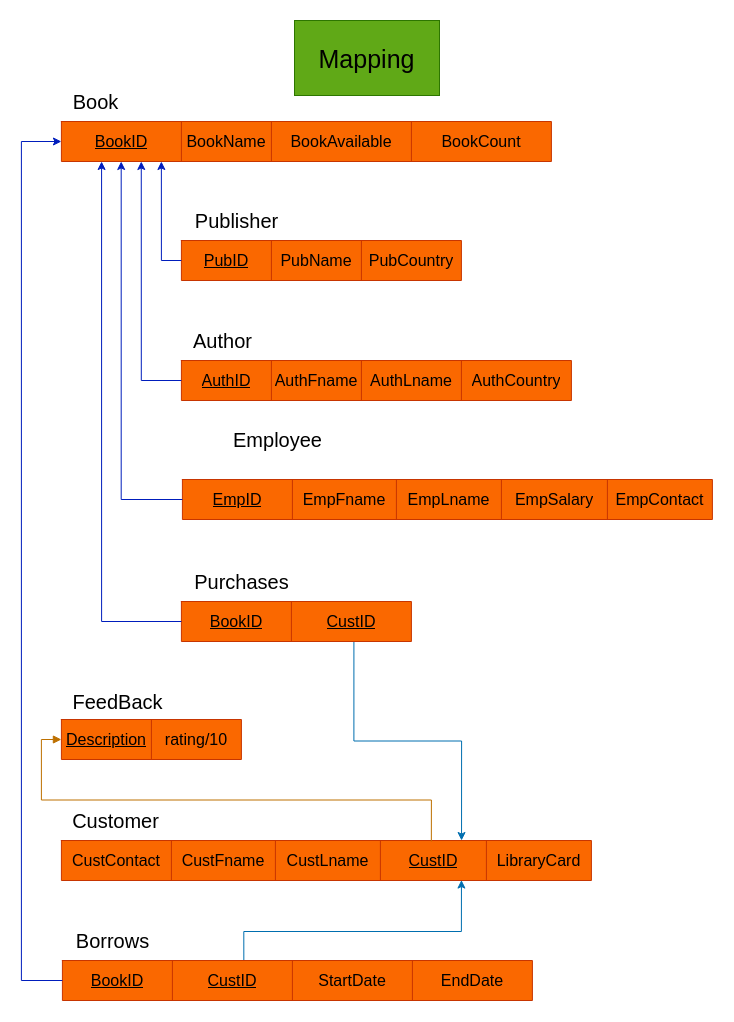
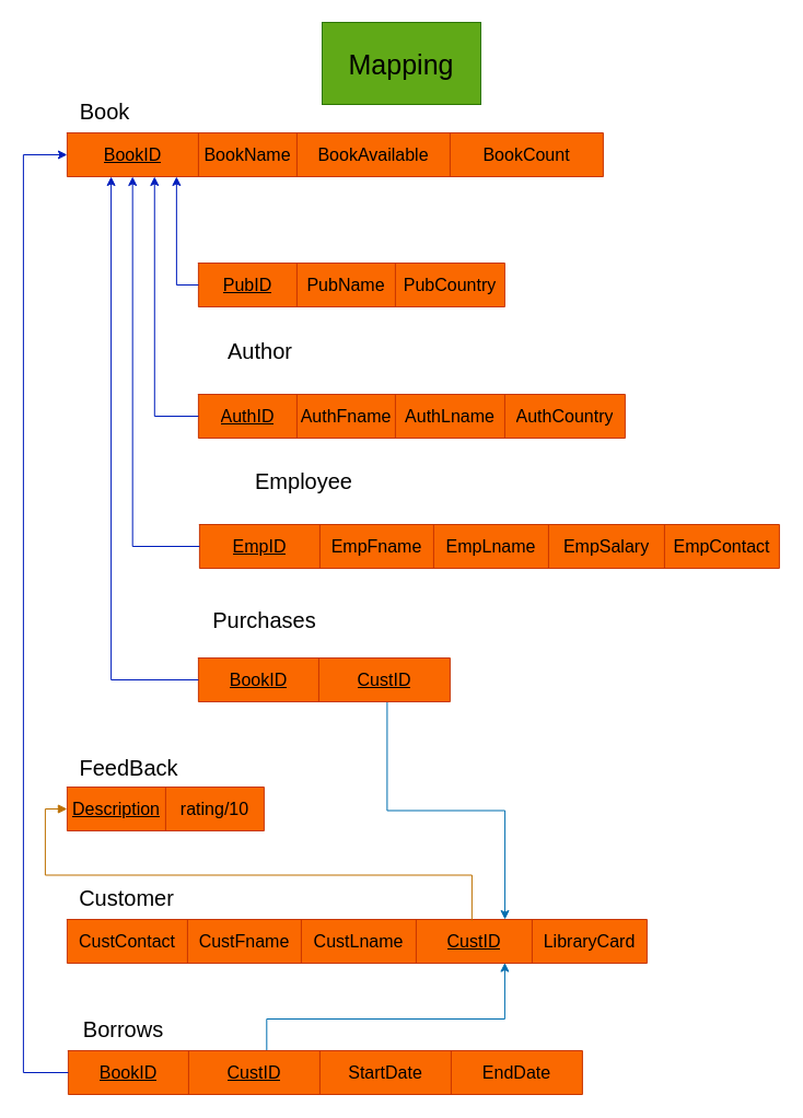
  <mxCell id="0" />
  <mxCell id="1" parent="0" />
  <mxCell id="2" value="" style="shape=table;startSize=0;container=1;collapsible=0;childLayout=tableLayout;fontSize=16;fillColor=#fa6800;fontColor=#000000;strokeColor=#C73500;" parent="1" vertex="1"><mxGeometry x="60.91" y="121" width="490.0" height="40" as="geometry" /></mxCell>
  <mxCell id="3" value="" style="shape=tableRow;horizontal=0;startSize=0;swimlaneHead=0;swimlaneBody=0;strokeColor=inherit;top=0;left=0;bottom=0;right=0;collapsible=0;dropTarget=0;fillColor=none;points=[[0,0.5],[1,0.5]];portConstraint=eastwest;fontSize=16;" parent="2" vertex="1"><mxGeometry width="490.0" height="40" as="geometry" /></mxCell>
  <mxCell id="4" value="&lt;u&gt;BookID&lt;/u&gt;" style="shape=partialRectangle;html=1;whiteSpace=wrap;connectable=0;strokeColor=inherit;overflow=hidden;fillColor=none;top=0;left=0;bottom=0;right=0;pointerEvents=1;fontSize=16;" parent="3" vertex="1"><mxGeometry width="120" height="40" as="geometry"><mxRectangle width="120" height="40" as="alternateBounds" /></mxGeometry></mxCell>
  <mxCell id="5" value="BookName" style="shape=partialRectangle;html=1;whiteSpace=wrap;connectable=0;strokeColor=inherit;overflow=hidden;fillColor=none;top=0;left=0;bottom=0;right=0;pointerEvents=1;fontSize=16;" parent="3" vertex="1"><mxGeometry x="120" width="90" height="40" as="geometry"><mxRectangle width="90" height="40" as="alternateBounds" /></mxGeometry></mxCell>
  <mxCell id="6" value="BookAvailable" style="shape=partialRectangle;html=1;whiteSpace=wrap;connectable=0;strokeColor=inherit;overflow=hidden;fillColor=none;top=0;left=0;bottom=0;right=0;pointerEvents=1;fontSize=16;" parent="3" vertex="1"><mxGeometry x="210" width="140" height="40" as="geometry"><mxRectangle width="140" height="40" as="alternateBounds" /></mxGeometry></mxCell>
  <mxCell id="7" value="BookCount" style="shape=partialRectangle;html=1;whiteSpace=wrap;connectable=0;strokeColor=inherit;overflow=hidden;fillColor=none;top=0;left=0;bottom=0;right=0;pointerEvents=1;fontSize=16;" parent="3" vertex="1"><mxGeometry x="350" width="140" height="40" as="geometry"><mxRectangle width="140" height="40" as="alternateBounds" /></mxGeometry></mxCell>
  <mxCell id="8" value="&lt;font style=&quot;font-size: 20px;&quot;&gt;Book&lt;/font&gt;" style="text;html=1;align=center;verticalAlign=middle;resizable=0;points=[];autosize=1;strokeColor=none;fillColor=none;" parent="1" vertex="1"><mxGeometry x="59.91" y="81" width="70" height="40" as="geometry" /></mxCell>
  <mxCell id="9" value="&lt;font style=&quot;font-size: 20px;&quot;&gt;Employee&lt;/font&gt;" style="text;html=1;align=center;verticalAlign=middle;resizable=0;points=[];autosize=1;strokeColor=none;fillColor=none;" parent="1" vertex="1"><mxGeometry x="221.91" y="419" width="110" height="40" as="geometry" /></mxCell>
  <mxCell id="10" value="&lt;font style=&quot;font-size: 20px;&quot;&gt;Customer&lt;/font&gt;" style="text;html=1;align=center;verticalAlign=middle;resizable=0;points=[];autosize=1;strokeColor=none;fillColor=none;" parent="1" vertex="1"><mxGeometry x="59.91" y="800" width="110" height="40" as="geometry" /></mxCell>
  <mxCell id="11" value="" style="shape=table;startSize=0;container=1;collapsible=0;childLayout=tableLayout;fontSize=16;fillColor=#fa6800;fontColor=#000000;strokeColor=#C73500;" parent="1" vertex="1"><mxGeometry x="60.91" y="840" width="530" height="40" as="geometry" /></mxCell>
  <mxCell id="12" value="" style="shape=tableRow;horizontal=0;startSize=0;swimlaneHead=0;swimlaneBody=0;strokeColor=inherit;top=0;left=0;bottom=0;right=0;collapsible=0;dropTarget=0;fillColor=none;points=[[0,0.5],[1,0.5]];portConstraint=eastwest;fontSize=16;" parent="11" vertex="1"><mxGeometry width="530" height="40" as="geometry" /></mxCell>
  <mxCell id="13" value="CustContact" style="shape=partialRectangle;html=1;whiteSpace=wrap;connectable=0;strokeColor=inherit;overflow=hidden;fillColor=none;top=0;left=0;bottom=0;right=0;pointerEvents=1;fontSize=16;" parent="12" vertex="1"><mxGeometry width="110" height="40" as="geometry"><mxRectangle width="110" height="40" as="alternateBounds" /></mxGeometry></mxCell>
  <mxCell id="14" value="CustFname" style="shape=partialRectangle;html=1;whiteSpace=wrap;connectable=0;strokeColor=inherit;overflow=hidden;fillColor=none;top=0;left=0;bottom=0;right=0;pointerEvents=1;fontSize=16;" parent="12" vertex="1"><mxGeometry x="110" width="104" height="40" as="geometry"><mxRectangle width="104" height="40" as="alternateBounds" /></mxGeometry></mxCell>
  <mxCell id="15" value="CustLname" style="shape=partialRectangle;html=1;whiteSpace=wrap;connectable=0;strokeColor=inherit;overflow=hidden;fillColor=none;top=0;left=0;bottom=0;right=0;pointerEvents=1;fontSize=16;" parent="12" vertex="1"><mxGeometry x="214" width="105" height="40" as="geometry"><mxRectangle width="105" height="40" as="alternateBounds" /></mxGeometry></mxCell>
  <mxCell id="16" value="&lt;u&gt;CustID&lt;/u&gt;" style="shape=partialRectangle;html=1;whiteSpace=wrap;connectable=0;strokeColor=inherit;overflow=hidden;fillColor=none;top=0;left=0;bottom=0;right=0;pointerEvents=1;fontSize=16;" parent="12" vertex="1"><mxGeometry x="319" width="106" height="40" as="geometry"><mxRectangle width="106" height="40" as="alternateBounds" /></mxGeometry></mxCell>
  <mxCell id="17" value="LibraryCard" style="shape=partialRectangle;html=1;whiteSpace=wrap;connectable=0;strokeColor=inherit;overflow=hidden;fillColor=none;top=0;left=0;bottom=0;right=0;pointerEvents=1;fontSize=16;" parent="12" vertex="1"><mxGeometry x="425" width="105" height="40" as="geometry"><mxRectangle width="105" height="40" as="alternateBounds" /></mxGeometry></mxCell>
  <mxCell id="18" value="&lt;font style=&quot;font-size: 20px;&quot;&gt;FeedBack&lt;/font&gt;" style="text;html=1;align=center;verticalAlign=middle;resizable=0;points=[];autosize=1;strokeColor=none;fillColor=none;" parent="1" vertex="1"><mxGeometry x="61.91" y="681" width="110" height="40" as="geometry" /></mxCell>
  <mxCell id="19" value="" style="shape=table;startSize=0;container=1;collapsible=0;childLayout=tableLayout;fontSize=16;fillColor=#fa6800;fontColor=#000000;strokeColor=#C73500;" parent="1" vertex="1"><mxGeometry x="60.91" y="719" width="180.0" height="40" as="geometry" /></mxCell>
  <mxCell id="20" value="" style="shape=tableRow;horizontal=0;startSize=0;swimlaneHead=0;swimlaneBody=0;strokeColor=inherit;top=0;left=0;bottom=0;right=0;collapsible=0;dropTarget=0;fillColor=none;points=[[0,0.5],[1,0.5]];portConstraint=eastwest;fontSize=16;" parent="19" vertex="1"><mxGeometry width="180.0" height="40" as="geometry" /></mxCell>
  <mxCell id="21" value="&lt;u&gt;Description&lt;/u&gt;" style="shape=partialRectangle;html=1;whiteSpace=wrap;connectable=0;strokeColor=inherit;overflow=hidden;fillColor=none;top=0;left=0;bottom=0;right=0;pointerEvents=1;fontSize=16;" parent="20" vertex="1"><mxGeometry width="90" height="40" as="geometry"><mxRectangle width="90" height="40" as="alternateBounds" /></mxGeometry></mxCell>
  <mxCell id="22" value="rating/10" style="shape=partialRectangle;html=1;whiteSpace=wrap;connectable=0;strokeColor=inherit;overflow=hidden;fillColor=none;top=0;left=0;bottom=0;right=0;pointerEvents=1;fontSize=16;" parent="20" vertex="1"><mxGeometry x="90" width="90" height="40" as="geometry"><mxRectangle width="90" height="40" as="alternateBounds" /></mxGeometry></mxCell>
- <mxCell id="23" value="&lt;font style=&quot;font-size: 20px;&quot;&gt;Purchases&lt;/font&gt;" style="text;html=1;align=center;verticalAlign=middle;resizable=0;points=[];autosize=1;strokeColor=none;fillColor=none;" parent="1" vertex="1"><mxGeometry x="180.91" y="561" width="120" height="40" as="geometry" /></mxCell>
+ <mxCell id="23" value="&lt;font style=&quot;font-size: 20px;&quot;&gt;Purchases&lt;/font&gt;" style="text;html=1;align=center;verticalAlign=middle;resizable=0;points=[];autosize=1;strokeColor=none;fillColor=none;" parent="1" vertex="1"><mxGeometry x="180.91" y="546" width="120" height="40" as="geometry" /></mxCell>
  <mxCell id="24" style="edgeStyle=orthogonalEdgeStyle;rounded=0;orthogonalLoop=1;jettySize=auto;html=1;exitX=0.75;exitY=1;exitDx=0;exitDy=0;entryX=0.755;entryY=0;entryDx=0;entryDy=0;entryPerimeter=0;fillColor=#1ba1e2;strokeColor=#006EAF;" edge="1" parent="1" source="25" target="12"><mxGeometry relative="1" as="geometry"><mxPoint x="460.91" y="831" as="targetPoint" /></mxGeometry></mxCell>
  <mxCell id="25" value="" style="shape=table;startSize=0;container=1;collapsible=0;childLayout=tableLayout;fontSize=16;fillColor=#fa6800;fontColor=#000000;strokeColor=#C73500;" parent="1" vertex="1"><mxGeometry x="180.91" y="601" width="230" height="40" as="geometry" /></mxCell>
  <mxCell id="26" value="" style="shape=tableRow;horizontal=0;startSize=0;swimlaneHead=0;swimlaneBody=0;strokeColor=inherit;top=0;left=0;bottom=0;right=0;collapsible=0;dropTarget=0;fillColor=none;points=[[0,0.5],[1,0.5]];portConstraint=eastwest;fontSize=16;" parent="25" vertex="1"><mxGeometry width="230" height="40" as="geometry" /></mxCell>
  <mxCell id="27" value="&lt;u&gt;BookID&lt;/u&gt;" style="shape=partialRectangle;html=1;whiteSpace=wrap;connectable=0;strokeColor=inherit;overflow=hidden;fillColor=none;top=0;left=0;bottom=0;right=0;pointerEvents=1;fontSize=16;" parent="26" vertex="1"><mxGeometry width="110" height="40" as="geometry"><mxRectangle width="110" height="40" as="alternateBounds" /></mxGeometry></mxCell>
  <mxCell id="28" value="&lt;u&gt;CustID&lt;/u&gt;" style="shape=partialRectangle;html=1;whiteSpace=wrap;connectable=0;strokeColor=inherit;overflow=hidden;fillColor=none;top=0;left=0;bottom=0;right=0;pointerEvents=1;fontSize=16;" parent="26" vertex="1"><mxGeometry x="110" width="120" height="40" as="geometry"><mxRectangle width="120" height="40" as="alternateBounds" /></mxGeometry></mxCell>
  <mxCell id="29" value="&lt;font style=&quot;font-size: 20px;&quot;&gt;Borrows&lt;/font&gt;" style="text;html=1;align=center;verticalAlign=middle;resizable=0;points=[];autosize=1;strokeColor=none;fillColor=none;" parent="1" vertex="1"><mxGeometry x="61.91" y="920" width="100" height="40" as="geometry" /></mxCell>
  <mxCell id="30" style="edgeStyle=orthogonalEdgeStyle;rounded=0;orthogonalLoop=1;jettySize=auto;html=1;exitX=0.386;exitY=0.004;exitDx=0;exitDy=0;entryX=0.751;entryY=1.014;entryDx=0;entryDy=0;exitPerimeter=0;fillColor=#1ba1e2;strokeColor=#006EAF;entryPerimeter=0;" edge="1" parent="1" source="32"><mxGeometry relative="1" as="geometry"><mxPoint x="243.45" y="960.4" as="sourcePoint" /><mxPoint x="460.94" y="879.56" as="targetPoint" /><Array as="points"><mxPoint x="242.91" y="931" /><mxPoint x="460.91" y="931" /></Array></mxGeometry></mxCell>
  <mxCell id="31" value="" style="shape=table;startSize=0;container=1;collapsible=0;childLayout=tableLayout;fontSize=16;fillColor=#fa6800;fontColor=#000000;strokeColor=#C73500;" parent="1" vertex="1"><mxGeometry x="61.91" y="960" width="470" height="40" as="geometry" /></mxCell>
  <mxCell id="32" value="" style="shape=tableRow;horizontal=0;startSize=0;swimlaneHead=0;swimlaneBody=0;strokeColor=inherit;top=0;left=0;bottom=0;right=0;collapsible=0;dropTarget=0;fillColor=none;points=[[0,0.5],[1,0.5]];portConstraint=eastwest;fontSize=16;" parent="31" vertex="1"><mxGeometry width="470" height="40" as="geometry" /></mxCell>
  <mxCell id="33" value="&lt;u&gt;BookID&lt;/u&gt;" style="shape=partialRectangle;html=1;whiteSpace=wrap;connectable=0;strokeColor=inherit;overflow=hidden;fillColor=none;top=0;left=0;bottom=0;right=0;pointerEvents=1;fontSize=16;" parent="32" vertex="1"><mxGeometry width="110" height="40" as="geometry"><mxRectangle width="110" height="40" as="alternateBounds" /></mxGeometry></mxCell>
  <mxCell id="34" value="&lt;u&gt;CustID&lt;/u&gt;" style="shape=partialRectangle;html=1;whiteSpace=wrap;connectable=0;strokeColor=inherit;overflow=hidden;fillColor=none;top=0;left=0;bottom=0;right=0;pointerEvents=1;fontSize=16;" parent="32" vertex="1"><mxGeometry x="110" width="120" height="40" as="geometry"><mxRectangle width="120" height="40" as="alternateBounds" /></mxGeometry></mxCell>
  <mxCell id="35" value="StartDate" style="shape=partialRectangle;html=1;whiteSpace=wrap;connectable=0;strokeColor=inherit;overflow=hidden;fillColor=none;top=0;left=0;bottom=0;right=0;pointerEvents=1;fontSize=16;" parent="32" vertex="1"><mxGeometry x="230" width="120" height="40" as="geometry"><mxRectangle width="120" height="40" as="alternateBounds" /></mxGeometry></mxCell>
  <mxCell id="36" value="EndDate" style="shape=partialRectangle;html=1;whiteSpace=wrap;connectable=0;strokeColor=inherit;overflow=hidden;fillColor=none;top=0;left=0;bottom=0;right=0;pointerEvents=1;fontSize=16;" parent="32" vertex="1"><mxGeometry x="350" width="120" height="40" as="geometry"><mxRectangle width="120" height="40" as="alternateBounds" /></mxGeometry></mxCell>
  <mxCell id="37" value="" style="shape=table;startSize=0;container=1;collapsible=0;childLayout=tableLayout;fontSize=16;fillColor=#fa6800;fontColor=#000000;strokeColor=#C73500;" parent="1" vertex="1"><mxGeometry x="180.91" y="360" width="390" height="40" as="geometry" /></mxCell>
  <mxCell id="38" value="" style="shape=tableRow;horizontal=0;startSize=0;swimlaneHead=0;swimlaneBody=0;strokeColor=inherit;top=0;left=0;bottom=0;right=0;collapsible=0;dropTarget=0;fillColor=none;points=[[0,0.5],[1,0.5]];portConstraint=eastwest;fontSize=16;" parent="37" vertex="1"><mxGeometry width="390" height="40" as="geometry" /></mxCell>
  <mxCell id="39" value="&lt;u&gt;AuthID&lt;/u&gt;" style="shape=partialRectangle;html=1;whiteSpace=wrap;connectable=0;strokeColor=inherit;overflow=hidden;fillColor=none;top=0;left=0;bottom=0;right=0;pointerEvents=1;fontSize=16;" parent="38" vertex="1"><mxGeometry width="90" height="40" as="geometry"><mxRectangle width="90" height="40" as="alternateBounds" /></mxGeometry></mxCell>
  <mxCell id="40" value="AuthFname" style="shape=partialRectangle;html=1;whiteSpace=wrap;connectable=0;strokeColor=inherit;overflow=hidden;fillColor=none;top=0;left=0;bottom=0;right=0;pointerEvents=1;fontSize=16;" parent="38" vertex="1"><mxGeometry x="90" width="90" height="40" as="geometry"><mxRectangle width="90" height="40" as="alternateBounds" /></mxGeometry></mxCell>
  <mxCell id="41" value="AuthLname" style="shape=partialRectangle;html=1;whiteSpace=wrap;connectable=0;strokeColor=inherit;overflow=hidden;fillColor=none;top=0;left=0;bottom=0;right=0;pointerEvents=1;fontSize=16;" parent="38" vertex="1"><mxGeometry x="180" width="100" height="40" as="geometry"><mxRectangle width="100" height="40" as="alternateBounds" /></mxGeometry></mxCell>
  <mxCell id="42" value="AuthCountry" style="shape=partialRectangle;html=1;whiteSpace=wrap;connectable=0;strokeColor=inherit;overflow=hidden;fillColor=none;top=0;left=0;bottom=0;right=0;pointerEvents=1;fontSize=16;" parent="38" vertex="1"><mxGeometry x="280" width="110" height="40" as="geometry"><mxRectangle width="110" height="40" as="alternateBounds" /></mxGeometry></mxCell>
- <mxCell id="43" value="&lt;font style=&quot;font-size: 20px;&quot;&gt;Author&lt;/font&gt;" style="text;html=1;align=center;verticalAlign=middle;resizable=0;points=[];autosize=1;strokeColor=none;fillColor=none;" parent="1" vertex="1"><mxGeometry x="181.91" y="320" width="80" height="40" as="geometry" /></mxCell>
+ <mxCell id="43" value="&lt;font style=&quot;font-size: 20px;&quot;&gt;Author&lt;/font&gt;" style="text;html=1;align=center;verticalAlign=middle;resizable=0;points=[];autosize=1;strokeColor=none;fillColor=none;" parent="1" vertex="1"><mxGeometry x="196.91" y="300" width="80" height="40" as="geometry" /></mxCell>
  <mxCell id="44" value="" style="shape=table;startSize=0;container=1;collapsible=0;childLayout=tableLayout;fontSize=16;fillColor=#fa6800;fontColor=#000000;strokeColor=#C73500;" parent="1" vertex="1"><mxGeometry x="180.91" y="240" width="280" height="40" as="geometry" /></mxCell>
  <mxCell id="45" value="" style="shape=tableRow;horizontal=0;startSize=0;swimlaneHead=0;swimlaneBody=0;strokeColor=inherit;top=0;left=0;bottom=0;right=0;collapsible=0;dropTarget=0;fillColor=none;points=[[0,0.5],[1,0.5]];portConstraint=eastwest;fontSize=16;" parent="44" vertex="1"><mxGeometry width="280" height="40" as="geometry" /></mxCell>
  <mxCell id="46" value="&lt;u&gt;PubID&lt;/u&gt;" style="shape=partialRectangle;html=1;whiteSpace=wrap;connectable=0;strokeColor=inherit;overflow=hidden;fillColor=none;top=0;left=0;bottom=0;right=0;pointerEvents=1;fontSize=16;" parent="45" vertex="1"><mxGeometry width="90" height="40" as="geometry"><mxRectangle width="90" height="40" as="alternateBounds" /></mxGeometry></mxCell>
  <mxCell id="47" value="PubName" style="shape=partialRectangle;html=1;whiteSpace=wrap;connectable=0;strokeColor=inherit;overflow=hidden;fillColor=none;top=0;left=0;bottom=0;right=0;pointerEvents=1;fontSize=16;" parent="45" vertex="1"><mxGeometry x="90" width="90" height="40" as="geometry"><mxRectangle width="90" height="40" as="alternateBounds" /></mxGeometry></mxCell>
  <mxCell id="48" value="PubCountry" style="shape=partialRectangle;html=1;whiteSpace=wrap;connectable=0;strokeColor=inherit;overflow=hidden;fillColor=none;top=0;left=0;bottom=0;right=0;pointerEvents=1;fontSize=16;" parent="45" vertex="1"><mxGeometry x="180" width="100" height="40" as="geometry"><mxRectangle width="100" height="40" as="alternateBounds" /></mxGeometry></mxCell>
- <mxCell id="49" value="&lt;font style=&quot;font-size: 20px;&quot;&gt;Publisher&lt;/font&gt;" style="text;html=1;align=center;verticalAlign=middle;resizable=0;points=[];autosize=1;strokeColor=none;fillColor=none;" parent="1" vertex="1"><mxGeometry x="180.91" y="200" width="110" height="40" as="geometry" /></mxCell>
  <mxCell id="50" value="" style="shape=table;startSize=0;container=1;collapsible=0;childLayout=tableLayout;fontSize=16;fillColor=#fa6800;fontColor=#000000;strokeColor=#C73500;" vertex="1" parent="1"><mxGeometry x="181.91" y="479" width="530" height="40" as="geometry" /></mxCell>
  <mxCell id="51" value="" style="shape=tableRow;horizontal=0;startSize=0;swimlaneHead=0;swimlaneBody=0;strokeColor=inherit;top=0;left=0;bottom=0;right=0;collapsible=0;dropTarget=0;fillColor=none;points=[[0,0.5],[1,0.5]];portConstraint=eastwest;fontSize=16;" vertex="1" parent="50"><mxGeometry width="530" height="40" as="geometry" /></mxCell>
  <mxCell id="52" value="&lt;u&gt;EmpID&lt;/u&gt;" style="shape=partialRectangle;html=1;whiteSpace=wrap;connectable=0;strokeColor=inherit;overflow=hidden;fillColor=none;top=0;left=0;bottom=0;right=0;pointerEvents=1;fontSize=16;" vertex="1" parent="51"><mxGeometry width="110" height="40" as="geometry"><mxRectangle width="110" height="40" as="alternateBounds" /></mxGeometry></mxCell>
  <mxCell id="53" value="EmpFname" style="shape=partialRectangle;html=1;whiteSpace=wrap;connectable=0;strokeColor=inherit;overflow=hidden;fillColor=none;top=0;left=0;bottom=0;right=0;pointerEvents=1;fontSize=16;" vertex="1" parent="51"><mxGeometry x="110" width="104" height="40" as="geometry"><mxRectangle width="104" height="40" as="alternateBounds" /></mxGeometry></mxCell>
  <mxCell id="54" value="EmpLname" style="shape=partialRectangle;html=1;whiteSpace=wrap;connectable=0;strokeColor=inherit;overflow=hidden;fillColor=none;top=0;left=0;bottom=0;right=0;pointerEvents=1;fontSize=16;" vertex="1" parent="51"><mxGeometry x="214" width="105" height="40" as="geometry"><mxRectangle width="105" height="40" as="alternateBounds" /></mxGeometry></mxCell>
  <mxCell id="55" value="EmpSalary" style="shape=partialRectangle;html=1;whiteSpace=wrap;connectable=0;strokeColor=inherit;overflow=hidden;fillColor=none;top=0;left=0;bottom=0;right=0;pointerEvents=1;fontSize=16;" vertex="1" parent="51"><mxGeometry x="319" width="106" height="40" as="geometry"><mxRectangle width="106" height="40" as="alternateBounds" /></mxGeometry></mxCell>
  <mxCell id="56" value="EmpContact" style="shape=partialRectangle;html=1;whiteSpace=wrap;connectable=0;strokeColor=inherit;overflow=hidden;fillColor=none;top=0;left=0;bottom=0;right=0;pointerEvents=1;fontSize=16;" vertex="1" parent="51"><mxGeometry x="425" width="105" height="40" as="geometry"><mxRectangle width="105" height="40" as="alternateBounds" /></mxGeometry></mxCell>
  <mxCell id="57" style="edgeStyle=orthogonalEdgeStyle;rounded=0;orthogonalLoop=1;jettySize=auto;html=1;exitX=0;exitY=0.5;exitDx=0;exitDy=0;entryX=0.204;entryY=1;entryDx=0;entryDy=0;entryPerimeter=0;fillColor=#0050ef;strokeColor=#001DBC;" edge="1" parent="1" source="45" target="3"><mxGeometry relative="1" as="geometry"><mxPoint x="160.91" y="171" as="targetPoint" /></mxGeometry></mxCell>
  <mxCell id="58" style="edgeStyle=orthogonalEdgeStyle;rounded=0;orthogonalLoop=1;jettySize=auto;html=1;exitX=0;exitY=0.5;exitDx=0;exitDy=0;entryX=0.163;entryY=1;entryDx=0;entryDy=0;entryPerimeter=0;fillColor=#0050ef;strokeColor=#001DBC;" edge="1" parent="1" source="38" target="3"><mxGeometry relative="1" as="geometry"><mxPoint x="140.91" y="171" as="targetPoint" /></mxGeometry></mxCell>
  <mxCell id="59" style="edgeStyle=orthogonalEdgeStyle;rounded=0;orthogonalLoop=1;jettySize=auto;html=1;exitX=0;exitY=0.5;exitDx=0;exitDy=0;entryX=0.122;entryY=1;entryDx=0;entryDy=0;entryPerimeter=0;fillColor=#0050ef;strokeColor=#001DBC;" edge="1" parent="1" source="51" target="3"><mxGeometry relative="1" as="geometry"><mxPoint x="120.91" y="171" as="targetPoint" /></mxGeometry></mxCell>
  <mxCell id="60" style="edgeStyle=orthogonalEdgeStyle;rounded=0;orthogonalLoop=1;jettySize=auto;html=1;exitX=0;exitY=0.5;exitDx=0;exitDy=0;entryX=0.082;entryY=1;entryDx=0;entryDy=0;entryPerimeter=0;fillColor=#0050ef;strokeColor=#001DBC;" edge="1" parent="1" source="26" target="3"><mxGeometry relative="1" as="geometry"><mxPoint x="100.91" y="171" as="targetPoint" /><Array as="points"><mxPoint x="100.91" y="621" /></Array></mxGeometry></mxCell>
  <mxCell id="61" style="edgeStyle=orthogonalEdgeStyle;rounded=0;orthogonalLoop=1;jettySize=auto;html=1;exitX=0;exitY=0.5;exitDx=0;exitDy=0;entryX=0;entryY=0.5;entryDx=0;entryDy=0;fillColor=#0050ef;strokeColor=#001DBC;" edge="1" parent="1" source="32" target="3"><mxGeometry relative="1" as="geometry"><Array as="points"><mxPoint x="20.91" y="980" /><mxPoint x="20.91" y="141" /></Array></mxGeometry></mxCell>
  <mxCell id="62" style="edgeStyle=orthogonalEdgeStyle;rounded=0;orthogonalLoop=1;jettySize=auto;html=1;exitX=0;exitY=0.5;exitDx=0;exitDy=0;entryX=0.698;entryY=0.025;entryDx=0;entryDy=0;entryPerimeter=0;startArrow=block;startFill=1;endArrow=none;endFill=0;fillColor=#f0a30a;strokeColor=#BD7000;" edge="1" parent="1" source="20" target="12"><mxGeometry relative="1" as="geometry" /></mxCell>
  <mxCell id="63" value="&lt;font color=&quot;#000000&quot; style=&quot;font-size: 25px;&quot;&gt;Mapping&lt;/font&gt;" style="text;html=1;align=center;verticalAlign=middle;whiteSpace=wrap;rounded=0;fillColor=#60a917;fontColor=#ffffff;strokeColor=#2D7600;" vertex="1" parent="1"><mxGeometry x="294" y="20" width="145" height="75" as="geometry" /></mxCell>
